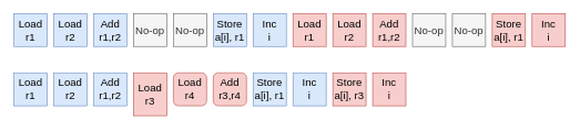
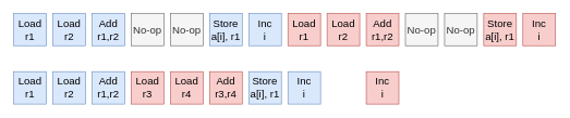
  <mxCell id="0" />
  <mxCell id="1" parent="0" />
  <mxCell id="2" value="&lt;font style=&quot;font-size: 16px&quot;&gt;Load&lt;br&gt;r1&lt;br&gt;&lt;/font&gt;" style="rounded=0;whiteSpace=wrap;html=1;fillColor=#dae8fc;strokeColor=#6c8ebf;" parent="1" vertex="1"><mxGeometry x="20" y="110" width="50" height="50" as="geometry" /></mxCell>
  <mxCell id="3" value="&lt;font style=&quot;font-size: 16px&quot;&gt;Load&lt;br&gt;r2&lt;br&gt;&lt;/font&gt;" style="rounded=0;whiteSpace=wrap;html=1;fillColor=#dae8fc;strokeColor=#6c8ebf;" parent="1" vertex="1"><mxGeometry x="80" y="110" width="50" height="50" as="geometry" /></mxCell>
  <mxCell id="4" value="&lt;font style=&quot;font-size: 16px&quot;&gt;Add&lt;br&gt;r1,r2&lt;br&gt;&lt;/font&gt;" style="rounded=0;whiteSpace=wrap;html=1;fillColor=#dae8fc;strokeColor=#6c8ebf;" parent="1" vertex="1"><mxGeometry x="140" y="110" width="50" height="50" as="geometry" /></mxCell>
  <mxCell id="5" value="&lt;font style=&quot;font-size: 16px&quot;&gt;Store&lt;br&gt;a[i], r1&lt;br&gt;&lt;/font&gt;" style="rounded=0;whiteSpace=wrap;html=1;fillColor=#dae8fc;strokeColor=#6c8ebf;" parent="1" vertex="1"><mxGeometry x="380" y="110" width="50" height="50" as="geometry" /></mxCell>
  <mxCell id="6" value="&lt;font style=&quot;font-size: 16px&quot;&gt;Inc&lt;br&gt;i&lt;br&gt;&lt;/font&gt;" style="rounded=0;whiteSpace=wrap;html=1;fillColor=#dae8fc;strokeColor=#6c8ebf;" parent="1" vertex="1"><mxGeometry x="440" y="110" width="50" height="50" as="geometry" /></mxCell>
- <mxCell id="7" value="&lt;font style=&quot;font-size: 16px&quot;&gt;Load&lt;br&gt;r3&lt;br&gt;&lt;/font&gt;" style="rounded=0;whiteSpace=wrap;html=1;fillColor=#f8cecc;strokeColor=#b85450;" parent="1" vertex="1"><mxGeometry x="200" y="110" width="50" height="65" as="geometry" /></mxCell>
- <mxCell id="8" value="&lt;font style=&quot;font-size: 16px&quot;&gt;Load&lt;br&gt;r4&lt;br&gt;&lt;/font&gt;" style="whiteSpace=wrap;html=1;fillColor=#f8cecc;strokeColor=#b85450;rounded=1;" parent="1" vertex="1"><mxGeometry x="260" y="110" width="50" height="50" as="geometry" /></mxCell>
- <mxCell id="9" value="&lt;font style=&quot;font-size: 16px&quot;&gt;Add&lt;br&gt;r3,r4&lt;br&gt;&lt;/font&gt;" style="whiteSpace=wrap;html=1;fillColor=#f8cecc;strokeColor=#b85450;rounded=1;" parent="1" vertex="1"><mxGeometry x="320" y="110" width="50" height="50" as="geometry" /></mxCell>
- <mxCell id="10" value="&lt;font style=&quot;font-size: 16px&quot;&gt;Store&lt;br&gt;a[i], r3&lt;br&gt;&lt;/font&gt;" style="rounded=0;whiteSpace=wrap;html=1;fillColor=#f8cecc;strokeColor=#b85450;" parent="1" vertex="1"><mxGeometry x="500" y="110" width="50" height="50" as="geometry" /></mxCell>
+ <mxCell id="7" value="&lt;font style=&quot;font-size: 16px&quot;&gt;Load&lt;br&gt;r3&lt;br&gt;&lt;/font&gt;" style="rounded=0;whiteSpace=wrap;html=1;fillColor=#f8cecc;strokeColor=#b85450;" parent="1" vertex="1"><mxGeometry x="200" y="110" width="50" height="50" as="geometry" /></mxCell>
+ <mxCell id="8" value="&lt;font style=&quot;font-size: 16px&quot;&gt;Load&lt;br&gt;r4&lt;br&gt;&lt;/font&gt;" style="rounded=0;whiteSpace=wrap;html=1;fillColor=#f8cecc;strokeColor=#b85450;" parent="1" vertex="1"><mxGeometry x="260" y="110" width="50" height="50" as="geometry" /></mxCell>
+ <mxCell id="9" value="&lt;font style=&quot;font-size: 16px&quot;&gt;Add&lt;br&gt;r3,r4&lt;br&gt;&lt;/font&gt;" style="rounded=0;whiteSpace=wrap;html=1;fillColor=#f8cecc;strokeColor=#b85450;" parent="1" vertex="1"><mxGeometry x="320" y="110" width="50" height="50" as="geometry" /></mxCell>
  <mxCell id="11" value="&lt;font style=&quot;font-size: 16px&quot;&gt;Inc&lt;br&gt;i&lt;br&gt;&lt;/font&gt;" style="rounded=0;whiteSpace=wrap;html=1;fillColor=#f8cecc;strokeColor=#b85450;" parent="1" vertex="1"><mxGeometry x="560" y="110" width="50" height="50" as="geometry" /></mxCell>
  <mxCell id="12" value="&lt;font style=&quot;font-size: 16px&quot;&gt;Load&lt;br&gt;r1&lt;br&gt;&lt;/font&gt;" style="rounded=0;whiteSpace=wrap;html=1;fillColor=#dae8fc;strokeColor=#6c8ebf;" parent="1" vertex="1"><mxGeometry x="20" y="20" width="50" height="50" as="geometry" /></mxCell>
  <mxCell id="13" value="&lt;font style=&quot;font-size: 16px&quot;&gt;Load&lt;br&gt;r2&lt;br&gt;&lt;/font&gt;" style="rounded=0;whiteSpace=wrap;html=1;fillColor=#dae8fc;strokeColor=#6c8ebf;" parent="1" vertex="1"><mxGeometry x="80" y="20" width="50" height="50" as="geometry" /></mxCell>
  <mxCell id="14" value="&lt;font style=&quot;font-size: 16px&quot;&gt;Add&lt;br&gt;r1,r2&lt;br&gt;&lt;/font&gt;" style="rounded=0;whiteSpace=wrap;html=1;fillColor=#dae8fc;strokeColor=#6c8ebf;" parent="1" vertex="1"><mxGeometry x="140" y="20" width="50" height="50" as="geometry" /></mxCell>
  <mxCell id="15" value="&lt;font style=&quot;font-size: 16px&quot;&gt;Store&lt;br&gt;a[i], r1&lt;br&gt;&lt;/font&gt;" style="rounded=0;whiteSpace=wrap;html=1;fillColor=#dae8fc;strokeColor=#6c8ebf;" parent="1" vertex="1"><mxGeometry x="320" y="20" width="50" height="50" as="geometry" /></mxCell>
  <mxCell id="16" value="&lt;font style=&quot;font-size: 16px&quot;&gt;Inc&lt;br&gt;i&lt;br&gt;&lt;/font&gt;" style="rounded=0;whiteSpace=wrap;html=1;fillColor=#dae8fc;strokeColor=#6c8ebf;" parent="1" vertex="1"><mxGeometry x="380" y="20" width="50" height="50" as="geometry" /></mxCell>
  <mxCell id="17" value="&lt;font style=&quot;font-size: 16px&quot;&gt;No-op&lt;br&gt;&lt;/font&gt;" style="rounded=0;whiteSpace=wrap;html=1;fillColor=#f5f5f5;strokeColor=#666666;fontColor=#333333;" parent="1" vertex="1"><mxGeometry x="200" y="20" width="50" height="50" as="geometry" /></mxCell>
  <mxCell id="18" value="&lt;font style=&quot;font-size: 16px&quot;&gt;No-op&lt;br&gt;&lt;/font&gt;" style="rounded=0;whiteSpace=wrap;html=1;fillColor=#f5f5f5;strokeColor=#666666;fontColor=#333333;" parent="1" vertex="1"><mxGeometry x="260" y="20" width="50" height="50" as="geometry" /></mxCell>
  <mxCell id="19" value="&lt;font style=&quot;font-size: 16px&quot;&gt;Load&lt;br&gt;r1&lt;br&gt;&lt;/font&gt;" style="rounded=0;whiteSpace=wrap;html=1;fillColor=#f8cecc;strokeColor=#b85450;" parent="1" vertex="1"><mxGeometry x="440" y="20" width="50" height="50" as="geometry" /></mxCell>
  <mxCell id="20" value="&lt;font style=&quot;font-size: 16px&quot;&gt;Load&lt;br&gt;r2&lt;br&gt;&lt;/font&gt;" style="rounded=0;whiteSpace=wrap;html=1;fillColor=#f8cecc;strokeColor=#b85450;" parent="1" vertex="1"><mxGeometry x="500" y="20" width="50" height="50" as="geometry" /></mxCell>
  <mxCell id="21" value="&lt;font style=&quot;font-size: 16px&quot;&gt;Add&lt;br&gt;r1,r2&lt;br&gt;&lt;/font&gt;" style="rounded=0;whiteSpace=wrap;html=1;fillColor=#f8cecc;strokeColor=#b85450;" parent="1" vertex="1"><mxGeometry x="560" y="20" width="50" height="50" as="geometry" /></mxCell>
  <mxCell id="22" value="&lt;font style=&quot;font-size: 16px&quot;&gt;Store&lt;br&gt;a[i], r1&lt;br&gt;&lt;/font&gt;" style="rounded=0;whiteSpace=wrap;html=1;fillColor=#f8cecc;strokeColor=#b85450;" parent="1" vertex="1"><mxGeometry x="740" y="20" width="50" height="50" as="geometry" /></mxCell>
  <mxCell id="23" value="&lt;font style=&quot;font-size: 16px&quot;&gt;Inc&lt;br&gt;i&lt;br&gt;&lt;/font&gt;" style="rounded=0;whiteSpace=wrap;html=1;fillColor=#f8cecc;strokeColor=#b85450;" parent="1" vertex="1"><mxGeometry x="800" y="20" width="50" height="50" as="geometry" /></mxCell>
  <mxCell id="24" value="&lt;font style=&quot;font-size: 16px&quot;&gt;No-op&lt;br&gt;&lt;/font&gt;" style="rounded=0;whiteSpace=wrap;html=1;fillColor=#f5f5f5;strokeColor=#666666;fontColor=#333333;" parent="1" vertex="1"><mxGeometry x="620" y="20" width="50" height="50" as="geometry" /></mxCell>
  <mxCell id="25" value="&lt;font style=&quot;font-size: 16px&quot;&gt;No-op&lt;br&gt;&lt;/font&gt;" style="rounded=0;whiteSpace=wrap;html=1;fillColor=#f5f5f5;strokeColor=#666666;fontColor=#333333;" parent="1" vertex="1"><mxGeometry x="680" y="20" width="50" height="50" as="geometry" /></mxCell>
